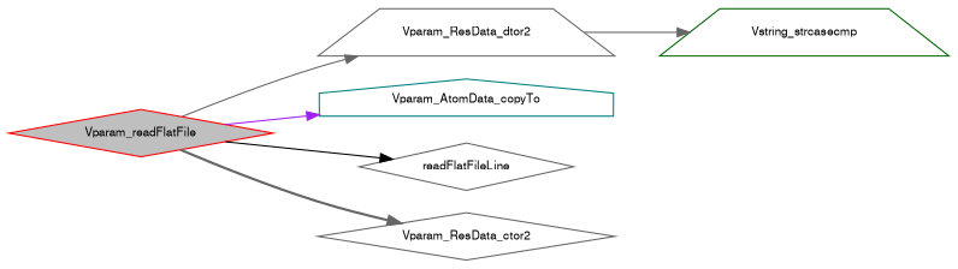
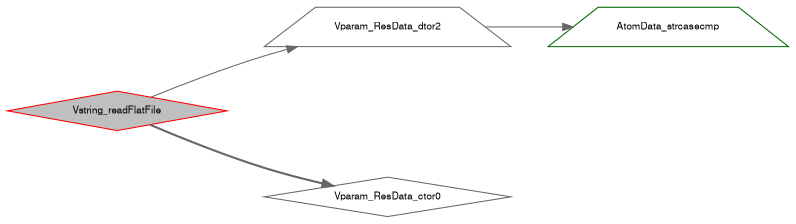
  digraph {
    rankdir=LR
    node [color=gray40 fillcolor=white fontname=FreeSans fontsize=10 shape=diamond style=filled]
    edge [color=gray40 fontname=FreeSans fontsize=10 labelfontname=FreeSans labelfontsize=10 style=solid]
-   n1 [color=red fillcolor=grey75 fontcolor=black height=0.2 label=Vparam_readFlatFile width=0.4]
+   n1 [color=red fillcolor=grey75 fontcolor=black height=0.2 label=Vstring_readFlatFile width=0.4]
    n2 [height=0.2 label=Vparam_ResData_dtor2 shape=trapezium width=0.4]
-   n3 [color=teal height=0.2 label=Vparam_AtomData_copyTo shape=house width=0.4]
-   n4 [height=0.2 label=readFlatFileLine width=0.4]
-   n5 [height=0.2 label=Vparam_ResData_ctor2 width=0.4]
-   n6 [color=darkgreen height=0.2 label=Vstring_strcasecmp shape=trapezium width=0.4]
+   n5 [height=0.2 label=Vparam_ResData_ctor0 width=0.4]
+   n6 [color=darkgreen height=0.2 label=AtomData_strcasecmp shape=trapezium width=0.4]
    n1 -> n2
-   n1 -> n3 [color=purple]
-   n1 -> n4 [color=black]
    n1 -> n5 [style=bold]
    n2 -> n6
  }
